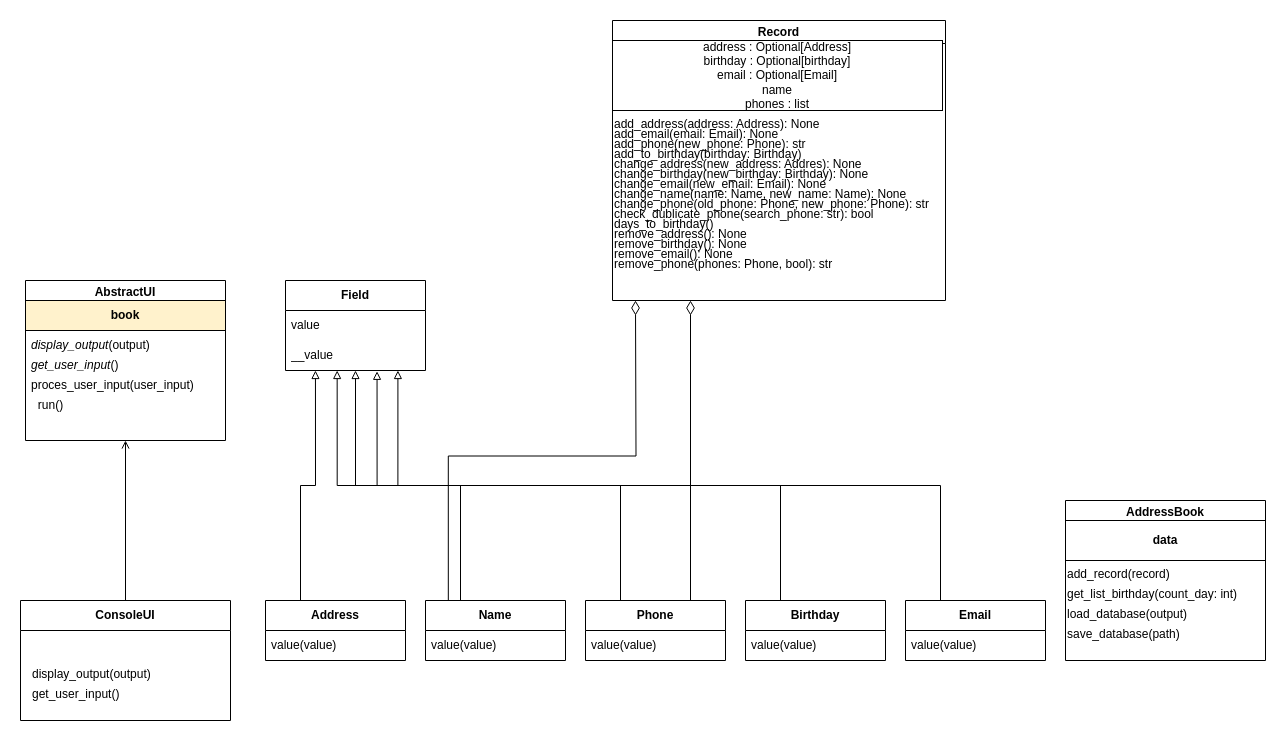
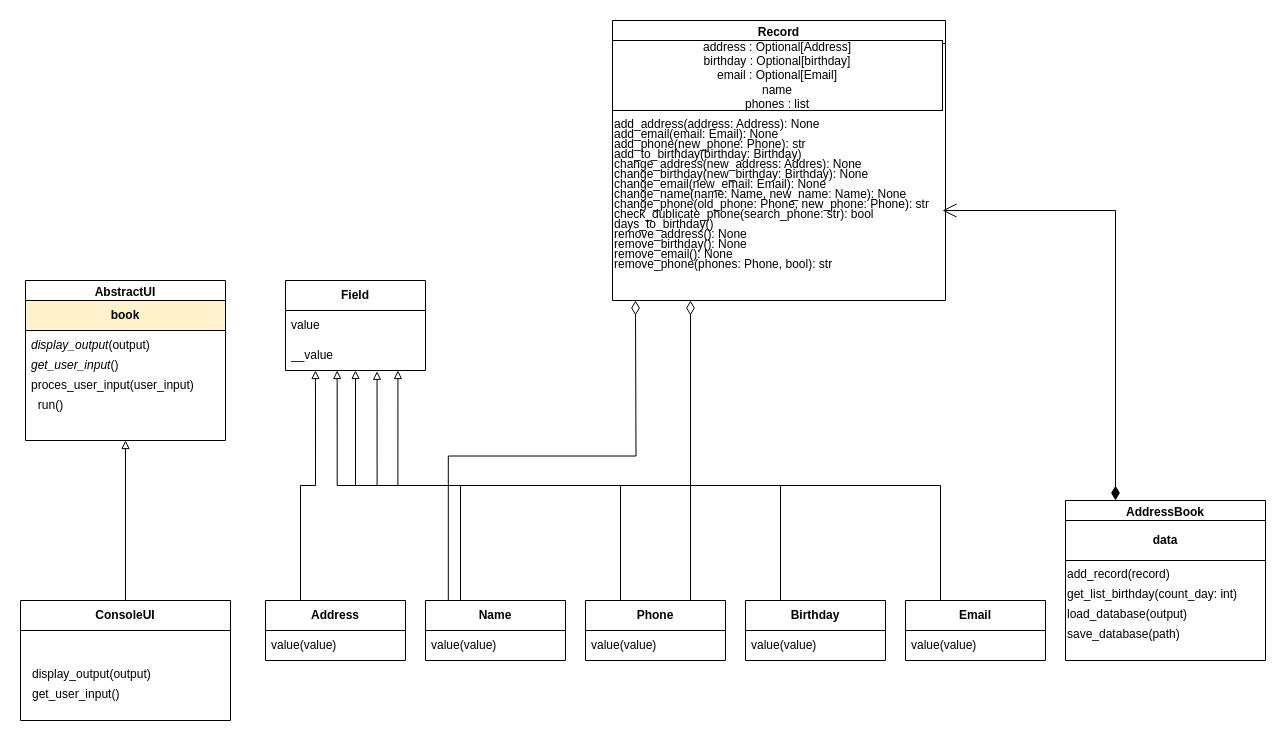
  <mxCell id="0" />
  <mxCell id="1" parent="0" />
- <mxCell id="2" value="" style="edgeStyle=orthogonalEdgeStyle;rounded=0;orthogonalLoop=1;jettySize=auto;html=1;entryX=0.5;entryY=1;entryDx=0;entryDy=0;endArrow=open;endFill=0;" edge="1" parent="1" source="9" target="3"><mxGeometry relative="1" as="geometry"><mxPoint x="125" y="460" as="targetPoint" /></mxGeometry></mxCell>
+ <mxCell id="2" value="" style="edgeStyle=orthogonalEdgeStyle;rounded=0;orthogonalLoop=1;jettySize=auto;html=1;entryX=0.5;entryY=1;entryDx=0;entryDy=0;endArrow=block;endFill=0;" edge="1" parent="1" source="9" target="3"><mxGeometry relative="1" as="geometry"><mxPoint x="125" y="460" as="targetPoint" /></mxGeometry></mxCell>
  <mxCell id="3" value="&lt;b style=&quot;border-color: var(--border-color);&quot;&gt;AbstractUI&lt;/b&gt;" style="swimlane;whiteSpace=wrap;html=1;" vertex="1" parent="1"><mxGeometry x="25" y="280" width="200" height="160" as="geometry" /></mxCell>
  <mxCell id="4" value="&lt;b&gt;book&lt;/b&gt;" style="rounded=0;whiteSpace=wrap;html=1;fillColor=#fff2cc;" vertex="1" parent="3"><mxGeometry y="20" width="200" height="30" as="geometry" /></mxCell>
  <mxCell id="5" value="&lt;i&gt;display_output&lt;/i&gt;(output)" style="text;strokeColor=none;fillColor=none;align=left;verticalAlign=middle;spacingLeft=4;spacingRight=4;overflow=hidden;points=[[0,0.5],[1,0.5]];portConstraint=eastwest;rotatable=0;whiteSpace=wrap;html=1;" vertex="1" parent="3"><mxGeometry y="50" width="200" height="30" as="geometry" /></mxCell>
  <mxCell id="6" value="&lt;i&gt;get_user_input&lt;/i&gt;()" style="text;strokeColor=none;fillColor=none;align=left;verticalAlign=middle;spacingLeft=4;spacingRight=4;overflow=hidden;points=[[0,0.5],[1,0.5]];portConstraint=eastwest;rotatable=0;whiteSpace=wrap;html=1;rotation=0;" vertex="1" parent="3"><mxGeometry y="70" width="200" height="30" as="geometry" /></mxCell>
  <mxCell id="7" value="proces_user_input(user_input)" style="text;strokeColor=none;fillColor=none;align=left;verticalAlign=middle;spacingLeft=4;spacingRight=4;overflow=hidden;points=[[0,0.5],[1,0.5]];portConstraint=eastwest;rotatable=0;whiteSpace=wrap;html=1;" vertex="1" parent="3"><mxGeometry y="90" width="200" height="30" as="geometry" /></mxCell>
  <mxCell id="8" value="run()" style="text;html=1;align=center;verticalAlign=middle;resizable=0;points=[];autosize=1;strokeColor=none;fillColor=none;" vertex="1" parent="3"><mxGeometry y="110" width="50" height="30" as="geometry" /></mxCell>
  <mxCell id="9" value="ConsoleUI" style="swimlane;whiteSpace=wrap;html=1;startSize=30;" vertex="1" parent="1"><mxGeometry x="20" y="600" width="210" height="120" as="geometry" /></mxCell>
  <mxCell id="10" value="display_output(output)" style="text;whiteSpace=wrap;html=1;" vertex="1" parent="9"><mxGeometry x="10" y="60" width="150" height="40" as="geometry" /></mxCell>
  <mxCell id="11" value="get_user_input()" style="text;whiteSpace=wrap;html=1;" vertex="1" parent="9"><mxGeometry x="10" y="80" width="120" height="40" as="geometry" /></mxCell>
  <mxCell id="12" value="&lt;b&gt;Field&lt;/b&gt;" style="swimlane;fontStyle=0;childLayout=stackLayout;horizontal=1;startSize=30;horizontalStack=0;resizeParent=1;resizeParentMax=0;resizeLast=0;collapsible=1;marginBottom=0;whiteSpace=wrap;html=1;" vertex="1" parent="1"><mxGeometry x="285" y="280" width="140" height="90" as="geometry" /></mxCell>
  <mxCell id="13" value="value" style="text;strokeColor=none;fillColor=none;align=left;verticalAlign=middle;spacingLeft=4;spacingRight=4;overflow=hidden;points=[[0,0.5],[1,0.5]];portConstraint=eastwest;rotatable=0;whiteSpace=wrap;html=1;" vertex="1" parent="12"><mxGeometry y="30" width="140" height="30" as="geometry" /></mxCell>
  <mxCell id="14" value="__value" style="text;strokeColor=none;fillColor=none;align=left;verticalAlign=middle;spacingLeft=4;spacingRight=4;overflow=hidden;points=[[0,0.5],[1,0.5]];portConstraint=eastwest;rotatable=0;whiteSpace=wrap;html=1;" vertex="1" parent="12"><mxGeometry y="60" width="140" height="30" as="geometry" /></mxCell>
  <mxCell id="15" style="edgeStyle=orthogonalEdgeStyle;rounded=0;orthogonalLoop=1;jettySize=auto;html=1;exitX=0.25;exitY=0;exitDx=0;exitDy=0;entryX=0.214;entryY=1;entryDx=0;entryDy=0;entryPerimeter=0;endArrow=block;endFill=0;" edge="1" parent="1" source="17" target="14"><mxGeometry relative="1" as="geometry" /></mxCell>
  <mxCell id="16" style="edgeStyle=orthogonalEdgeStyle;rounded=0;orthogonalLoop=1;jettySize=auto;html=1;exitX=0.163;exitY=0.008;exitDx=0;exitDy=0;endArrow=diamondThin;endFill=0;endSize=12;exitPerimeter=0;" edge="1" parent="1" source="20"><mxGeometry relative="1" as="geometry"><mxPoint x="635" y="300" as="targetPoint" /></mxGeometry></mxCell>
  <mxCell id="17" value="&lt;b&gt;Address&lt;/b&gt;" style="swimlane;fontStyle=0;childLayout=stackLayout;horizontal=1;startSize=30;horizontalStack=0;resizeParent=1;resizeParentMax=0;resizeLast=0;collapsible=1;marginBottom=0;whiteSpace=wrap;html=1;" vertex="1" parent="1"><mxGeometry x="265" y="600" width="140" height="60" as="geometry" /></mxCell>
  <mxCell id="18" value="value(value)" style="text;strokeColor=none;fillColor=none;align=left;verticalAlign=middle;spacingLeft=4;spacingRight=4;overflow=hidden;points=[[0,0.5],[1,0.5]];portConstraint=eastwest;rotatable=0;whiteSpace=wrap;html=1;" vertex="1" parent="17"><mxGeometry y="30" width="140" height="30" as="geometry" /></mxCell>
  <mxCell id="19" style="edgeStyle=orthogonalEdgeStyle;rounded=0;orthogonalLoop=1;jettySize=auto;html=1;exitX=0.25;exitY=0;exitDx=0;exitDy=0;entryX=0.369;entryY=1;entryDx=0;entryDy=0;entryPerimeter=0;endArrow=block;endFill=0;" edge="1" parent="1" source="20" target="14"><mxGeometry relative="1" as="geometry" /></mxCell>
  <mxCell id="20" value="&lt;b&gt;Name&lt;/b&gt;" style="swimlane;fontStyle=0;childLayout=stackLayout;horizontal=1;startSize=30;horizontalStack=0;resizeParent=1;resizeParentMax=0;resizeLast=0;collapsible=1;marginBottom=0;whiteSpace=wrap;html=1;" vertex="1" parent="1"><mxGeometry x="425" y="600" width="140" height="60" as="geometry" /></mxCell>
  <mxCell id="21" value="value(value)" style="text;strokeColor=none;fillColor=none;align=left;verticalAlign=middle;spacingLeft=4;spacingRight=4;overflow=hidden;points=[[0,0.5],[1,0.5]];portConstraint=eastwest;rotatable=0;whiteSpace=wrap;html=1;" vertex="1" parent="20"><mxGeometry y="30" width="140" height="30" as="geometry" /></mxCell>
  <mxCell id="22" style="edgeStyle=orthogonalEdgeStyle;rounded=0;orthogonalLoop=1;jettySize=auto;html=1;exitX=0.25;exitY=0;exitDx=0;exitDy=0;entryX=0.5;entryY=1;entryDx=0;entryDy=0;entryPerimeter=0;endArrow=block;endFill=0;" edge="1" parent="1" source="24" target="14"><mxGeometry relative="1" as="geometry" /></mxCell>
  <mxCell id="23" style="edgeStyle=orthogonalEdgeStyle;rounded=0;orthogonalLoop=1;jettySize=auto;html=1;exitX=0.75;exitY=0;exitDx=0;exitDy=0;endArrow=diamondThin;endFill=0;strokeWidth=1;endSize=12;" edge="1" parent="1" source="24"><mxGeometry relative="1" as="geometry"><mxPoint x="690" y="300" as="targetPoint" /></mxGeometry></mxCell>
  <mxCell id="24" value="&lt;b&gt;Phone&lt;/b&gt;" style="swimlane;fontStyle=0;childLayout=stackLayout;horizontal=1;startSize=30;horizontalStack=0;resizeParent=1;resizeParentMax=0;resizeLast=0;collapsible=1;marginBottom=0;whiteSpace=wrap;html=1;" vertex="1" parent="1"><mxGeometry x="585" y="600" width="140" height="60" as="geometry" /></mxCell>
  <mxCell id="25" value="value(value)" style="text;strokeColor=none;fillColor=none;align=left;verticalAlign=middle;spacingLeft=4;spacingRight=4;overflow=hidden;points=[[0,0.5],[1,0.5]];portConstraint=eastwest;rotatable=0;whiteSpace=wrap;html=1;" vertex="1" parent="24"><mxGeometry y="30" width="140" height="30" as="geometry" /></mxCell>
  <mxCell id="26" style="edgeStyle=orthogonalEdgeStyle;rounded=0;orthogonalLoop=1;jettySize=auto;html=1;exitX=0.25;exitY=0;exitDx=0;exitDy=0;entryX=0.654;entryY=1.027;entryDx=0;entryDy=0;entryPerimeter=0;endArrow=block;endFill=0;" edge="1" parent="1" source="27" target="14"><mxGeometry relative="1" as="geometry" /></mxCell>
  <mxCell id="27" value="&lt;b&gt;Birthday&lt;/b&gt;" style="swimlane;fontStyle=0;childLayout=stackLayout;horizontal=1;startSize=30;horizontalStack=0;resizeParent=1;resizeParentMax=0;resizeLast=0;collapsible=1;marginBottom=0;whiteSpace=wrap;html=1;" vertex="1" parent="1"><mxGeometry x="745" y="600" width="140" height="60" as="geometry" /></mxCell>
  <mxCell id="28" value="value(value)" style="text;strokeColor=none;fillColor=none;align=left;verticalAlign=middle;spacingLeft=4;spacingRight=4;overflow=hidden;points=[[0,0.5],[1,0.5]];portConstraint=eastwest;rotatable=0;whiteSpace=wrap;html=1;" vertex="1" parent="27"><mxGeometry y="30" width="140" height="30" as="geometry" /></mxCell>
  <mxCell id="29" style="edgeStyle=orthogonalEdgeStyle;rounded=0;orthogonalLoop=1;jettySize=auto;html=1;exitX=0.25;exitY=0;exitDx=0;exitDy=0;entryX=0.803;entryY=1;entryDx=0;entryDy=0;entryPerimeter=0;endArrow=block;endFill=0;" edge="1" parent="1" source="30" target="14"><mxGeometry relative="1" as="geometry" /></mxCell>
  <mxCell id="30" value="&lt;b&gt;Email&lt;/b&gt;" style="swimlane;fontStyle=0;childLayout=stackLayout;horizontal=1;startSize=30;horizontalStack=0;resizeParent=1;resizeParentMax=0;resizeLast=0;collapsible=1;marginBottom=0;whiteSpace=wrap;html=1;" vertex="1" parent="1"><mxGeometry x="905" y="600" width="140" height="60" as="geometry" /></mxCell>
  <mxCell id="31" value="value(value)" style="text;strokeColor=none;fillColor=none;align=left;verticalAlign=middle;spacingLeft=4;spacingRight=4;overflow=hidden;points=[[0,0.5],[1,0.5]];portConstraint=eastwest;rotatable=0;whiteSpace=wrap;html=1;" vertex="1" parent="30"><mxGeometry y="30" width="140" height="30" as="geometry" /></mxCell>
  <mxCell id="32" value="Record" style="swimlane;whiteSpace=wrap;html=1;" vertex="1" parent="1"><mxGeometry x="612" y="20" width="333" height="280" as="geometry" /></mxCell>
  <mxCell id="33" value="address : Optional[Address]&lt;br&gt;birthday : Optional[birthday]&lt;br&gt;email : Optional[Email]&lt;br&gt;name&lt;br&gt;phones : list" style="rounded=0;whiteSpace=wrap;html=1;" vertex="1" parent="32"><mxGeometry y="20" width="330" height="70" as="geometry" /></mxCell>
  <mxCell id="34" value="add_address(address: Address): None" style="text;whiteSpace=wrap;html=1;" vertex="1" parent="32"><mxGeometry y="90" width="250" height="40" as="geometry" /></mxCell>
  <mxCell id="35" value="add_email(email: Email): None" style="text;whiteSpace=wrap;html=1;" vertex="1" parent="32"><mxGeometry y="100" width="250" height="40" as="geometry" /></mxCell>
  <mxCell id="36" value="add_phone(new_phone: Phone): str" style="text;whiteSpace=wrap;html=1;" vertex="1" parent="32"><mxGeometry y="110" width="250" height="40" as="geometry" /></mxCell>
  <mxCell id="37" value="add_to_birthday(birthday: Birthday)" style="text;whiteSpace=wrap;html=1;" vertex="1" parent="32"><mxGeometry y="120" width="250" height="40" as="geometry" /></mxCell>
  <mxCell id="38" value="change_birthday(new_birthday: Birthday): None" style="text;whiteSpace=wrap;html=1;" vertex="1" parent="32"><mxGeometry y="140" width="320" height="40" as="geometry" /></mxCell>
  <mxCell id="39" value="change_address(new_address: Addres): None" style="text;whiteSpace=wrap;html=1;" vertex="1" parent="32"><mxGeometry y="130" width="290" height="40" as="geometry" /></mxCell>
  <mxCell id="40" value="change_email(new_email: Email): None" style="text;whiteSpace=wrap;html=1;" vertex="1" parent="32"><mxGeometry y="150" width="290" height="40" as="geometry" /></mxCell>
  <mxCell id="41" value="change_name(name: Name, new_name: Name): None" style="text;whiteSpace=wrap;html=1;" vertex="1" parent="32"><mxGeometry y="160" width="320" height="40" as="geometry" /></mxCell>
  <mxCell id="42" value="change_phone(old_phone: Phone, new_phone: Phone): str" style="text;whiteSpace=wrap;html=1;" vertex="1" parent="32"><mxGeometry y="170" width="330" height="40" as="geometry" /></mxCell>
  <mxCell id="43" value="check_dublicate_phone(search_phone: str): bool" style="text;whiteSpace=wrap;html=1;" vertex="1" parent="32"><mxGeometry y="180" width="330" height="40" as="geometry" /></mxCell>
  <mxCell id="44" value="days_to_birthday()" style="text;whiteSpace=wrap;html=1;" vertex="1" parent="32"><mxGeometry y="190" width="330" height="40" as="geometry" /></mxCell>
  <mxCell id="45" value="remove_address(): None" style="text;whiteSpace=wrap;html=1;" vertex="1" parent="32"><mxGeometry y="200" width="330" height="40" as="geometry" /></mxCell>
  <mxCell id="46" value="remove_birthday(): None" style="text;whiteSpace=wrap;html=1;" vertex="1" parent="32"><mxGeometry y="210" width="170" height="40" as="geometry" /></mxCell>
  <mxCell id="47" value="remove_email(): None" style="text;whiteSpace=wrap;html=1;" vertex="1" parent="32"><mxGeometry y="220" width="170" height="40" as="geometry" /></mxCell>
  <mxCell id="48" value="remove_phone(phones: Phone, bool): str" style="text;whiteSpace=wrap;html=1;" vertex="1" parent="32"><mxGeometry y="230" width="330" height="40" as="geometry" /></mxCell>
+ <mxCell id="49" style="edgeStyle=orthogonalEdgeStyle;rounded=0;orthogonalLoop=1;jettySize=auto;html=1;exitX=0.25;exitY=0;exitDx=0;exitDy=0;entryX=1;entryY=0.25;entryDx=0;entryDy=0;endArrow=open;endFill=0;startArrow=diamondThin;startFill=1;endSize=12;sourcePerimeterSpacing=0;startSize=12;" edge="1" parent="1" source="50" target="43"><mxGeometry relative="1" as="geometry" /></mxCell>
  <mxCell id="50" value="AddressBook" style="swimlane;whiteSpace=wrap;html=1;" vertex="1" parent="1"><mxGeometry x="1065" y="500" width="200" height="160" as="geometry" /></mxCell>
  <mxCell id="51" value="&lt;b&gt;data&lt;/b&gt;" style="rounded=0;whiteSpace=wrap;html=1;" vertex="1" parent="50"><mxGeometry y="20" width="200" height="40" as="geometry" /></mxCell>
  <mxCell id="52" value="add_record(record)" style="text;whiteSpace=wrap;html=1;" vertex="1" parent="50"><mxGeometry y="60" width="170" height="40" as="geometry" /></mxCell>
  <mxCell id="53" value="get_list_birthday(count_day: int)" style="text;whiteSpace=wrap;html=1;" vertex="1" parent="50"><mxGeometry y="80" width="190" height="40" as="geometry" /></mxCell>
  <mxCell id="54" value="load_database(output)" style="text;whiteSpace=wrap;html=1;" vertex="1" parent="50"><mxGeometry y="100" width="170" height="40" as="geometry" /></mxCell>
  <mxCell id="55" value="save_database(path)" style="text;whiteSpace=wrap;html=1;" vertex="1" parent="50"><mxGeometry y="120" width="170" height="40" as="geometry" /></mxCell>
